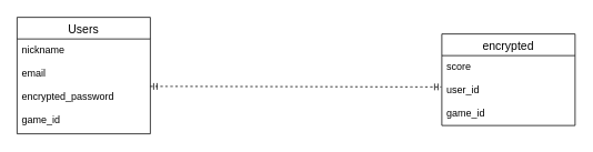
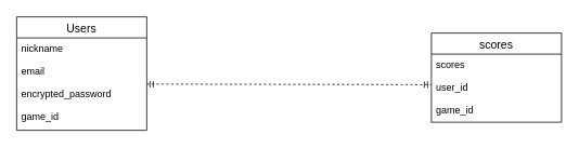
  <mxCell id="0" />
  <mxCell id="1" parent="0" />
- <mxCell id="2" value="encrypted" style="swimlane;fontStyle=0;childLayout=stackLayout;horizontal=1;startSize=26;horizontalStack=0;resizeParent=1;resizeParentMax=0;resizeLast=0;collapsible=1;marginBottom=0;align=center;fontSize=14;" vertex="1" parent="1"><mxGeometry x="530" y="40" width="160" height="110" as="geometry" /></mxCell>
- <mxCell id="3" value="score&#10;&#10;user_id&#10;&#10;game_id" style="text;strokeColor=none;fillColor=none;spacingLeft=4;spacingRight=4;overflow=hidden;rotatable=0;points=[[0,0.5],[1,0.5]];portConstraint=eastwest;fontSize=12;" vertex="1" parent="2"><mxGeometry y="26" width="160" height="84" as="geometry" /></mxCell>
+ <mxCell id="2" value="scores" style="swimlane;fontStyle=0;childLayout=stackLayout;horizontal=1;startSize=26;horizontalStack=0;resizeParent=1;resizeParentMax=0;resizeLast=0;collapsible=1;marginBottom=0;align=center;fontSize=14;" vertex="1" parent="1"><mxGeometry x="530" y="40" width="160" height="110" as="geometry" /></mxCell>
+ <mxCell id="3" value="scores&#10;&#10;user_id&#10;&#10;game_id" style="text;strokeColor=none;fillColor=none;spacingLeft=4;spacingRight=4;overflow=hidden;rotatable=0;points=[[0,0.5],[1,0.5]];portConstraint=eastwest;fontSize=12;" vertex="1" parent="2"><mxGeometry y="26" width="160" height="84" as="geometry" /></mxCell>
  <mxCell id="4" value="Users" style="swimlane;fontStyle=0;childLayout=stackLayout;horizontal=1;startSize=26;horizontalStack=0;resizeParent=1;resizeParentMax=0;resizeLast=0;collapsible=1;marginBottom=0;align=center;fontSize=14;" vertex="1" parent="1"><mxGeometry x="20" y="20" width="160" height="140" as="geometry" /></mxCell>
  <mxCell id="5" value="nickname &#10;&#10;email&#10; &#10;encrypted_password&#10;&#10;game_id  " style="text;strokeColor=none;fillColor=none;spacingLeft=4;spacingRight=4;overflow=hidden;rotatable=0;points=[[0,0.5],[1,0.5]];portConstraint=eastwest;fontSize=12;" vertex="1" parent="4"><mxGeometry y="26" width="160" height="114" as="geometry" /></mxCell>
  <mxCell id="6" value="" style="edgeStyle=entityRelationEdgeStyle;fontSize=12;html=1;endArrow=ERmandOne;startArrow=ERmandOne;entryX=-0.004;entryY=0.448;entryDx=0;entryDy=0;entryPerimeter=0;dashed=1;" edge="1" parent="1" source="5" target="3"><mxGeometry width="100" height="100" relative="1" as="geometry"><mxPoint x="183" y="79.5" as="sourcePoint" /><mxPoint x="531" y="94" as="targetPoint" /></mxGeometry></mxCell>
